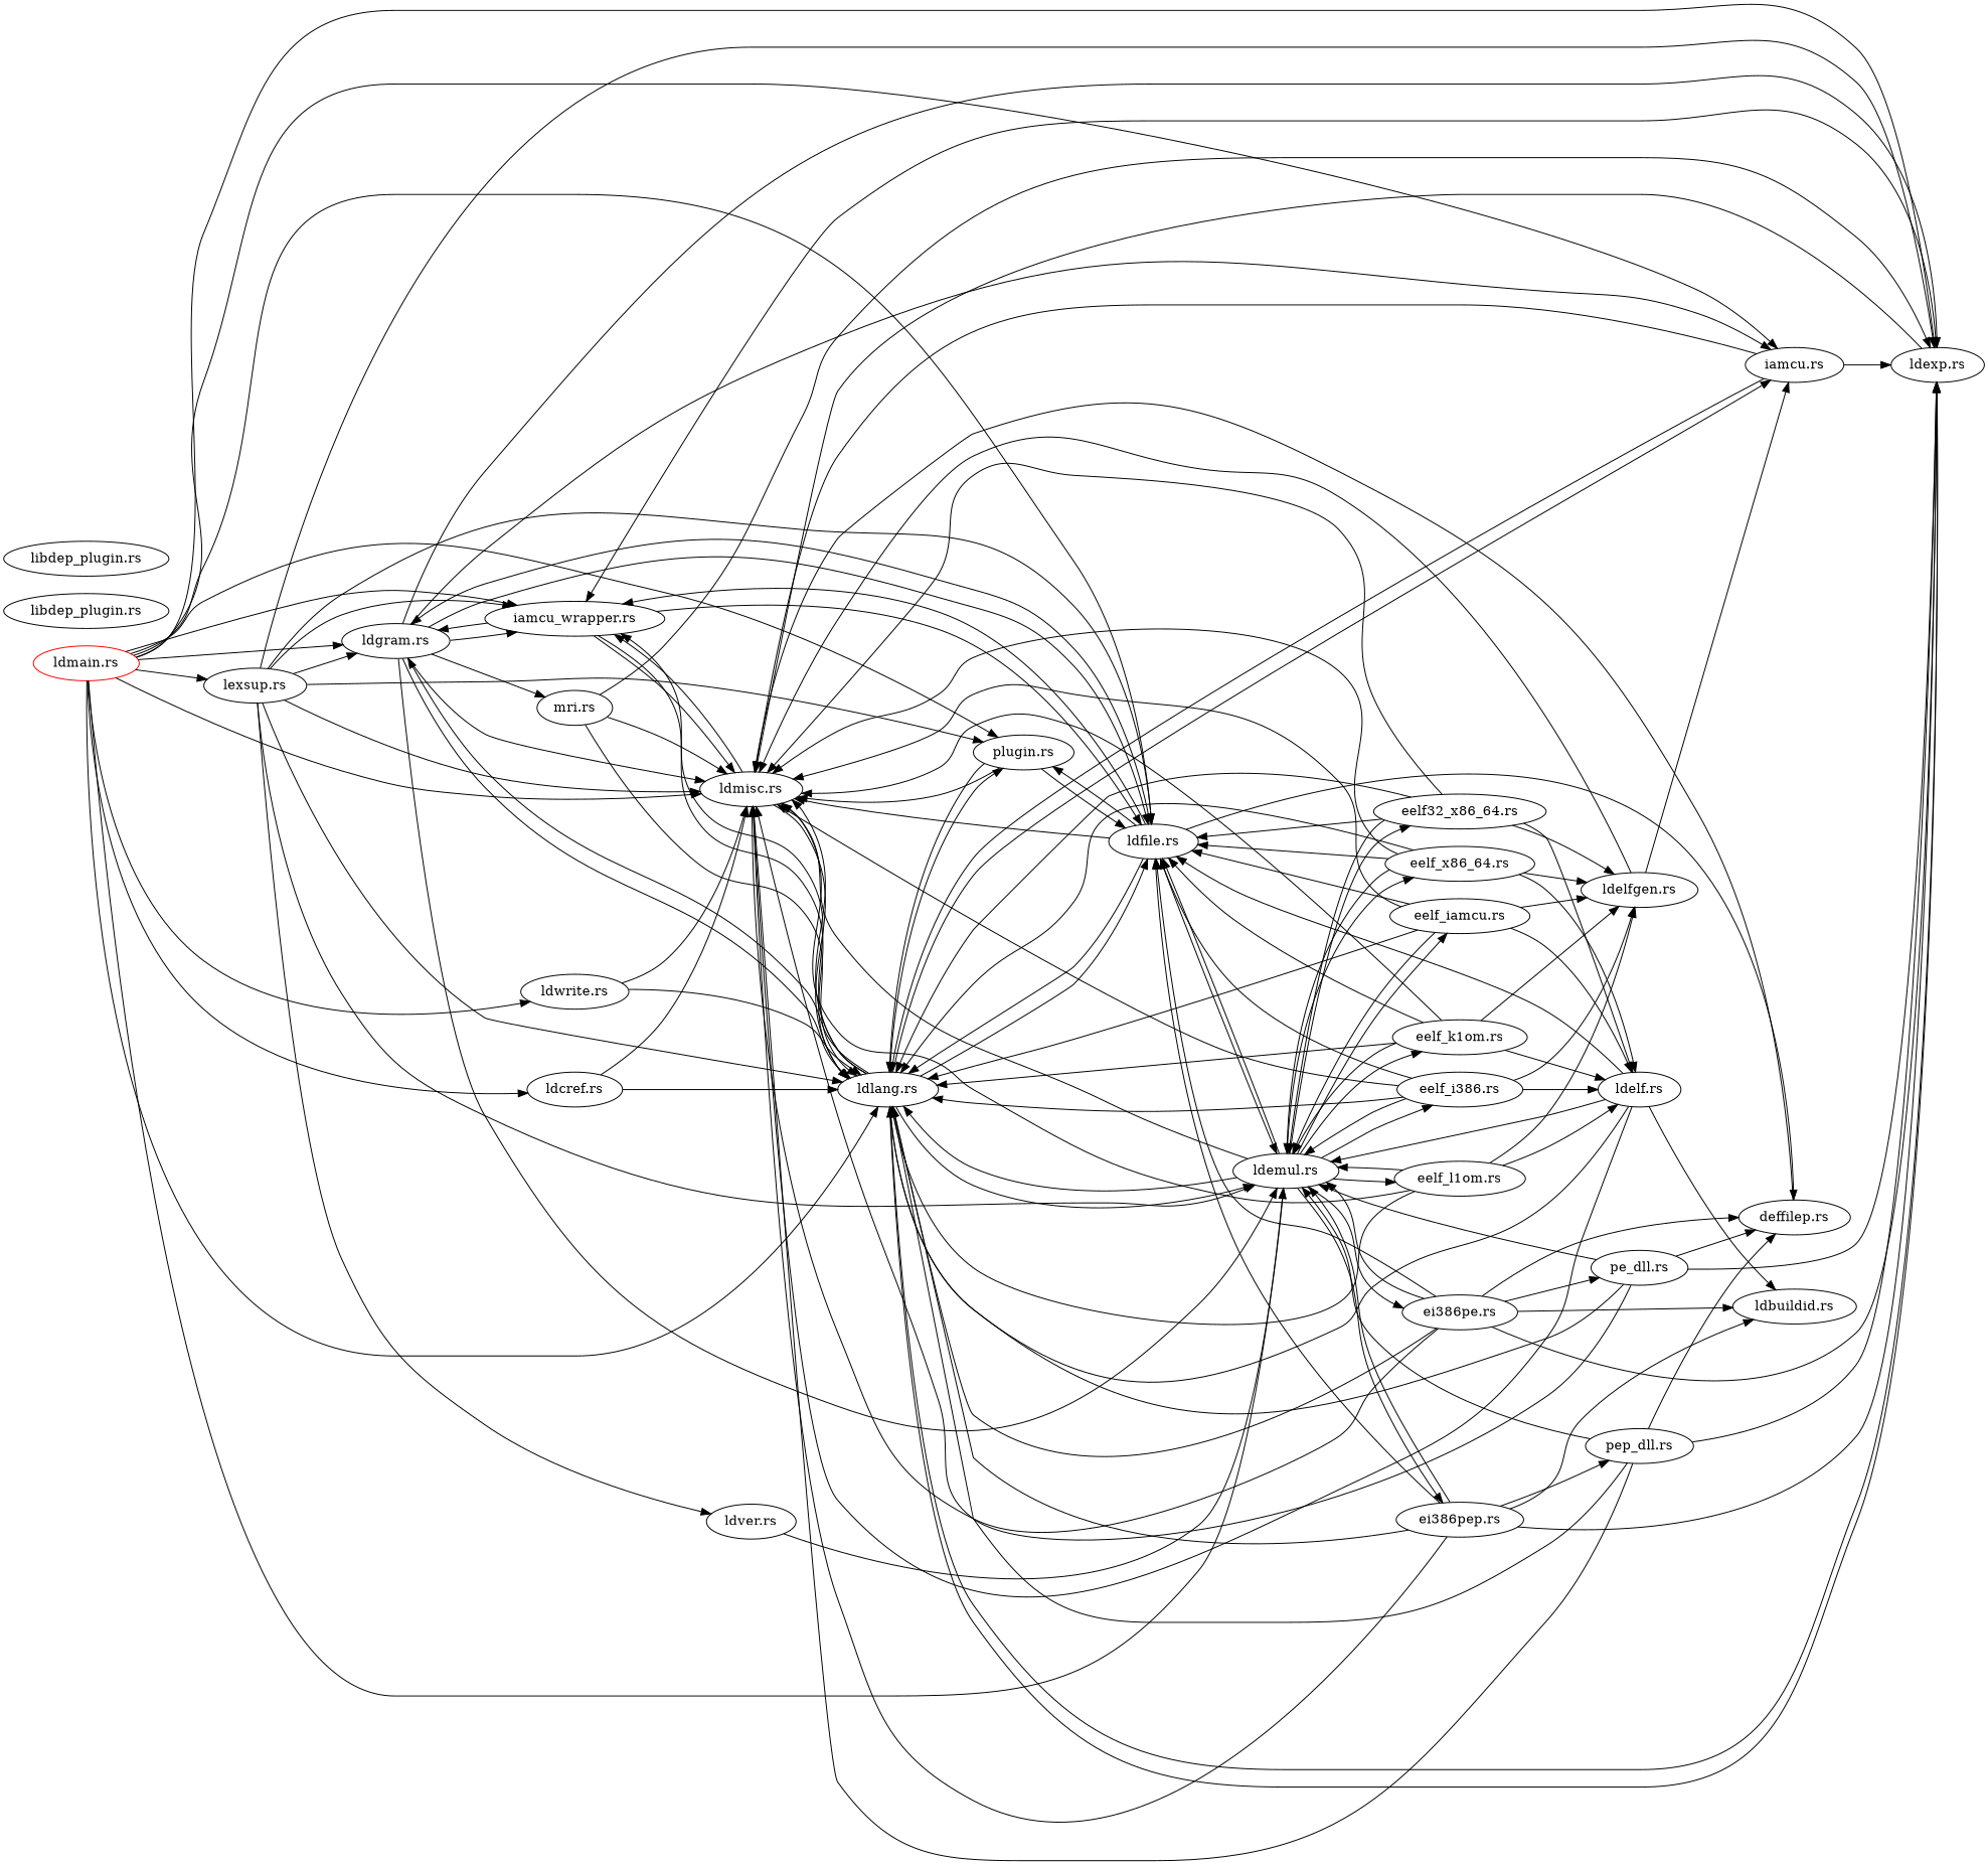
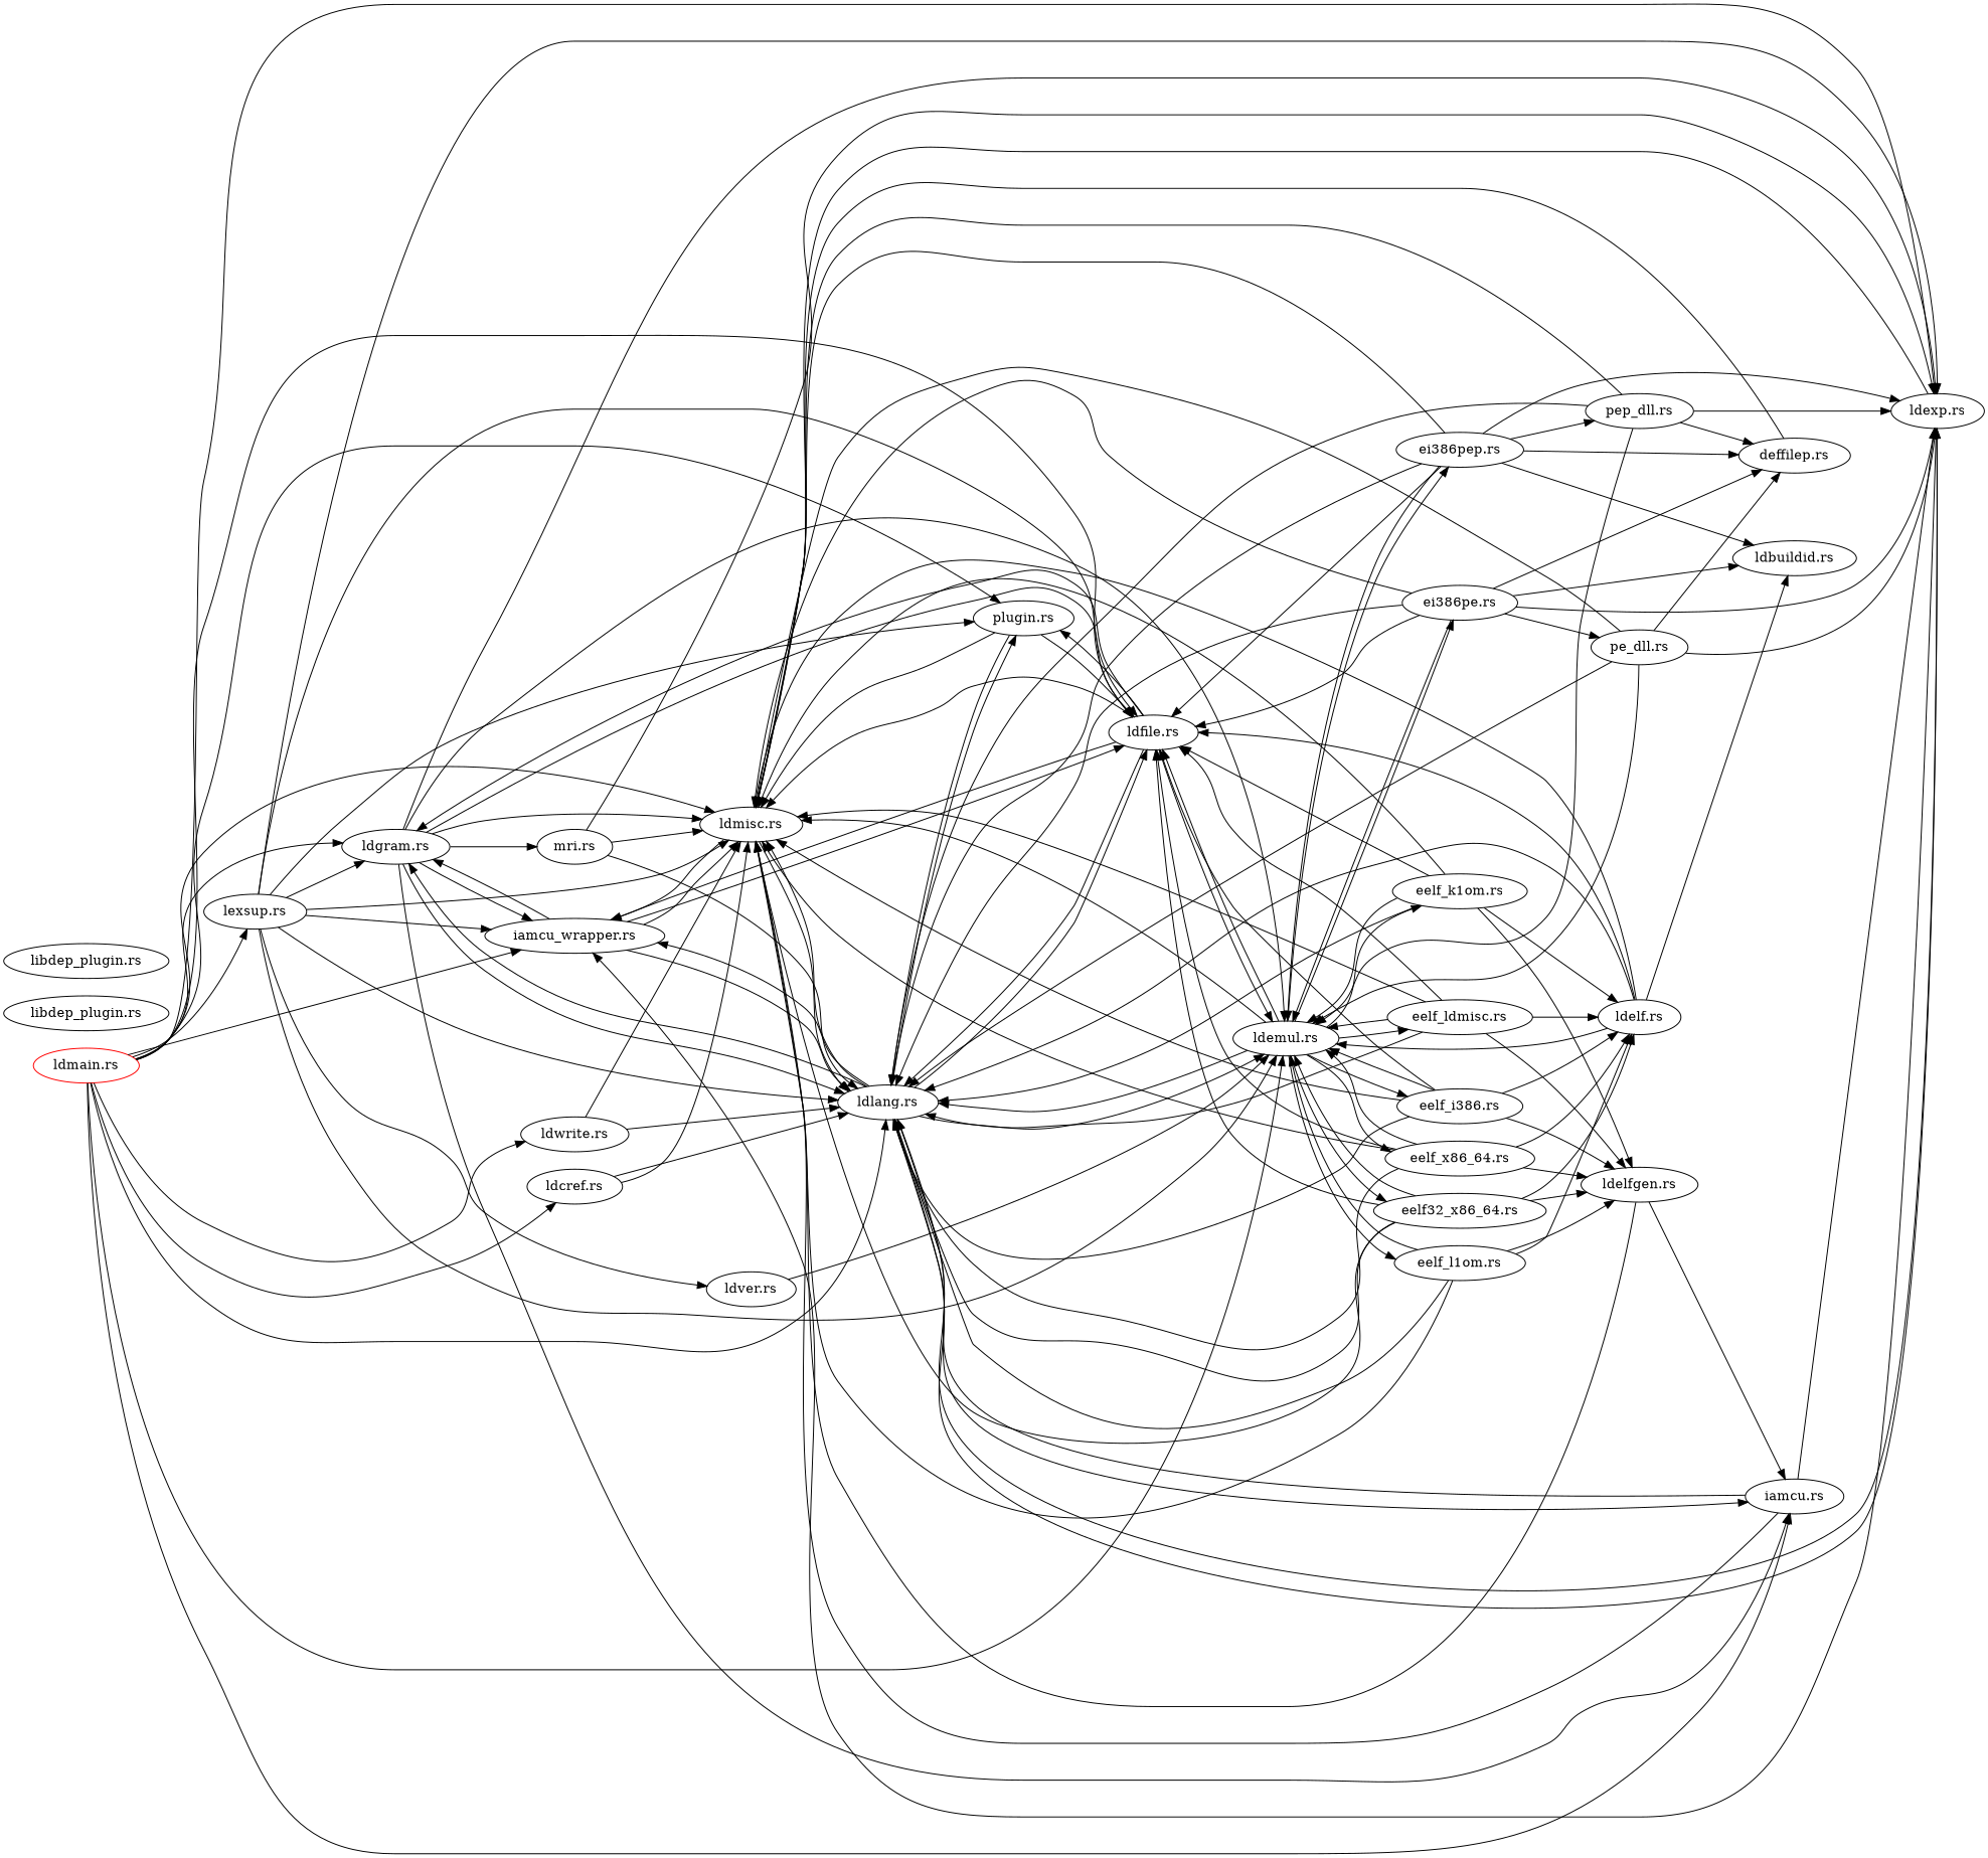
  strict digraph {
    rankdir=LR
    n1 [label="lexsup.rs"]
    n2 [label="ldgram.rs"]
    n3 [label="iamcu_wrapper.rs"]
    n4 [label="ldlang.rs"]
    n5 [label="ldfile.rs"]
    n6 [label="ldexp.rs"]
    n7 [label="ldemul.rs"]
    n8 [label="ldver.rs"]
    n9 [label="ldmisc.rs"]
    n10 [label="plugin.rs"]
    n11 [label="iamcu.rs"]
    n12 [label="mri.rs"]
    n13 [label="ei386pe.rs"]
    n14 [label="ei386pep.rs"]
-   n15 [label="eelf_iamcu.rs"]
+   n15 [label="eelf_ldmisc.rs"]
    n16 [label="eelf_k1om.rs"]
    n17 [label="eelf_i386.rs"]
    n18 [label="eelf_l1om.rs"]
    n19 [label="eelf32_x86_64.rs"]
    n20 [label="eelf_x86_64.rs"]
    n21 [label="ldwrite.rs"]
    n22 [color=red label="ldmain.rs"]
    n23 [label="ldcref.rs"]
    n24 [label="ldbuildid.rs"]
    n25 [label="pe_dll.rs"]
    n26 [label="deffilep.rs"]
    n27 [label="pep_dll.rs"]
    n28 [label="ldelfgen.rs"]
    n29 [label="ldelf.rs"]
    n30 [label="libdep_plugin.rs"]
    n31 [label="libdep_plugin.rs"]
    n1 -> n2
    n1 -> n3
    n1 -> n4
    n1 -> n5
    n1 -> n6
    n1 -> n7
    n1 -> n8
    n1 -> n9
    n1 -> n10
    n2 -> n3
    n2 -> n4
    n2 -> n5
    n2 -> n6
    n2 -> n7
    n2 -> n9
    n2 -> n11
    n2 -> n12
    n3 -> n2
    n3 -> n4
    n3 -> n5
    n3 -> n9
    n4 -> n2
    n4 -> n3
    n4 -> n5
    n4 -> n6
    n4 -> n7
    n4 -> n9
    n4 -> n10
    n4 -> n11
    n5 -> n2
    n5 -> n3
    n5 -> n4
    n5 -> n7
    n5 -> n9
    n5 -> n10
    n6 -> n3
    n6 -> n4
    n6 -> n9
    n7 -> n4
    n7 -> n5
    n7 -> n9
    n7 -> n13
    n7 -> n14
    n7 -> n15
    n7 -> n16
    n7 -> n17
    n7 -> n18
    n7 -> n19
    n7 -> n20
    n8 -> n7
    n9 -> n3
    n9 -> n4
    n10 -> n4
    n10 -> n5
    n10 -> n9
    n11 -> n4
    n11 -> n6
    n11 -> n9
    n12 -> n4
    n12 -> n6
    n12 -> n9
    n13 -> n4
    n13 -> n5
    n13 -> n6
    n13 -> n7
    n13 -> n9
    n13 -> n24
    n13 -> n25
    n13 -> n26
    n14 -> n4
    n14 -> n5
    n14 -> n6
    n14 -> n7
    n14 -> n9
    n14 -> n24
-   n5 -> n26
+   n14 -> n26
    n14 -> n27
    n15 -> n4
    n15 -> n5
    n15 -> n7
    n15 -> n9
    n15 -> n28
    n15 -> n29
    n16 -> n4
    n16 -> n5
    n16 -> n7
    n16 -> n9
    n16 -> n28
    n16 -> n29
    n17 -> n4
    n17 -> n5
    n17 -> n7
    n17 -> n9
    n17 -> n28
    n17 -> n29
    n18 -> n4
    n18 -> n7
    n18 -> n9
    n18 -> n28
    n18 -> n29
    n19 -> n4
    n19 -> n5
    n19 -> n7
    n19 -> n9
    n19 -> n28
    n19 -> n29
    n20 -> n4
    n20 -> n5
    n20 -> n7
    n20 -> n9
    n20 -> n28
    n20 -> n29
    n21 -> n4
    n21 -> n9
    n22 -> n1
    n22 -> n2
    n22 -> n3
    n22 -> n4
    n22 -> n5
    n22 -> n6
    n22 -> n7
    n22 -> n9
    n22 -> n10
    n22 -> n11
    n22 -> n21
    n22 -> n23
    n23 -> n4
    n23 -> n9
    n25 -> n4
    n25 -> n6
    n25 -> n7
    n25 -> n9
    n25 -> n26
    n26 -> n9
    n27 -> n4
    n27 -> n6
    n27 -> n7
    n27 -> n9
    n27 -> n26
    n28 -> n9
    n28 -> n11
    n29 -> n4
    n29 -> n5
    n29 -> n7
    n29 -> n9
    n29 -> n24
  }
